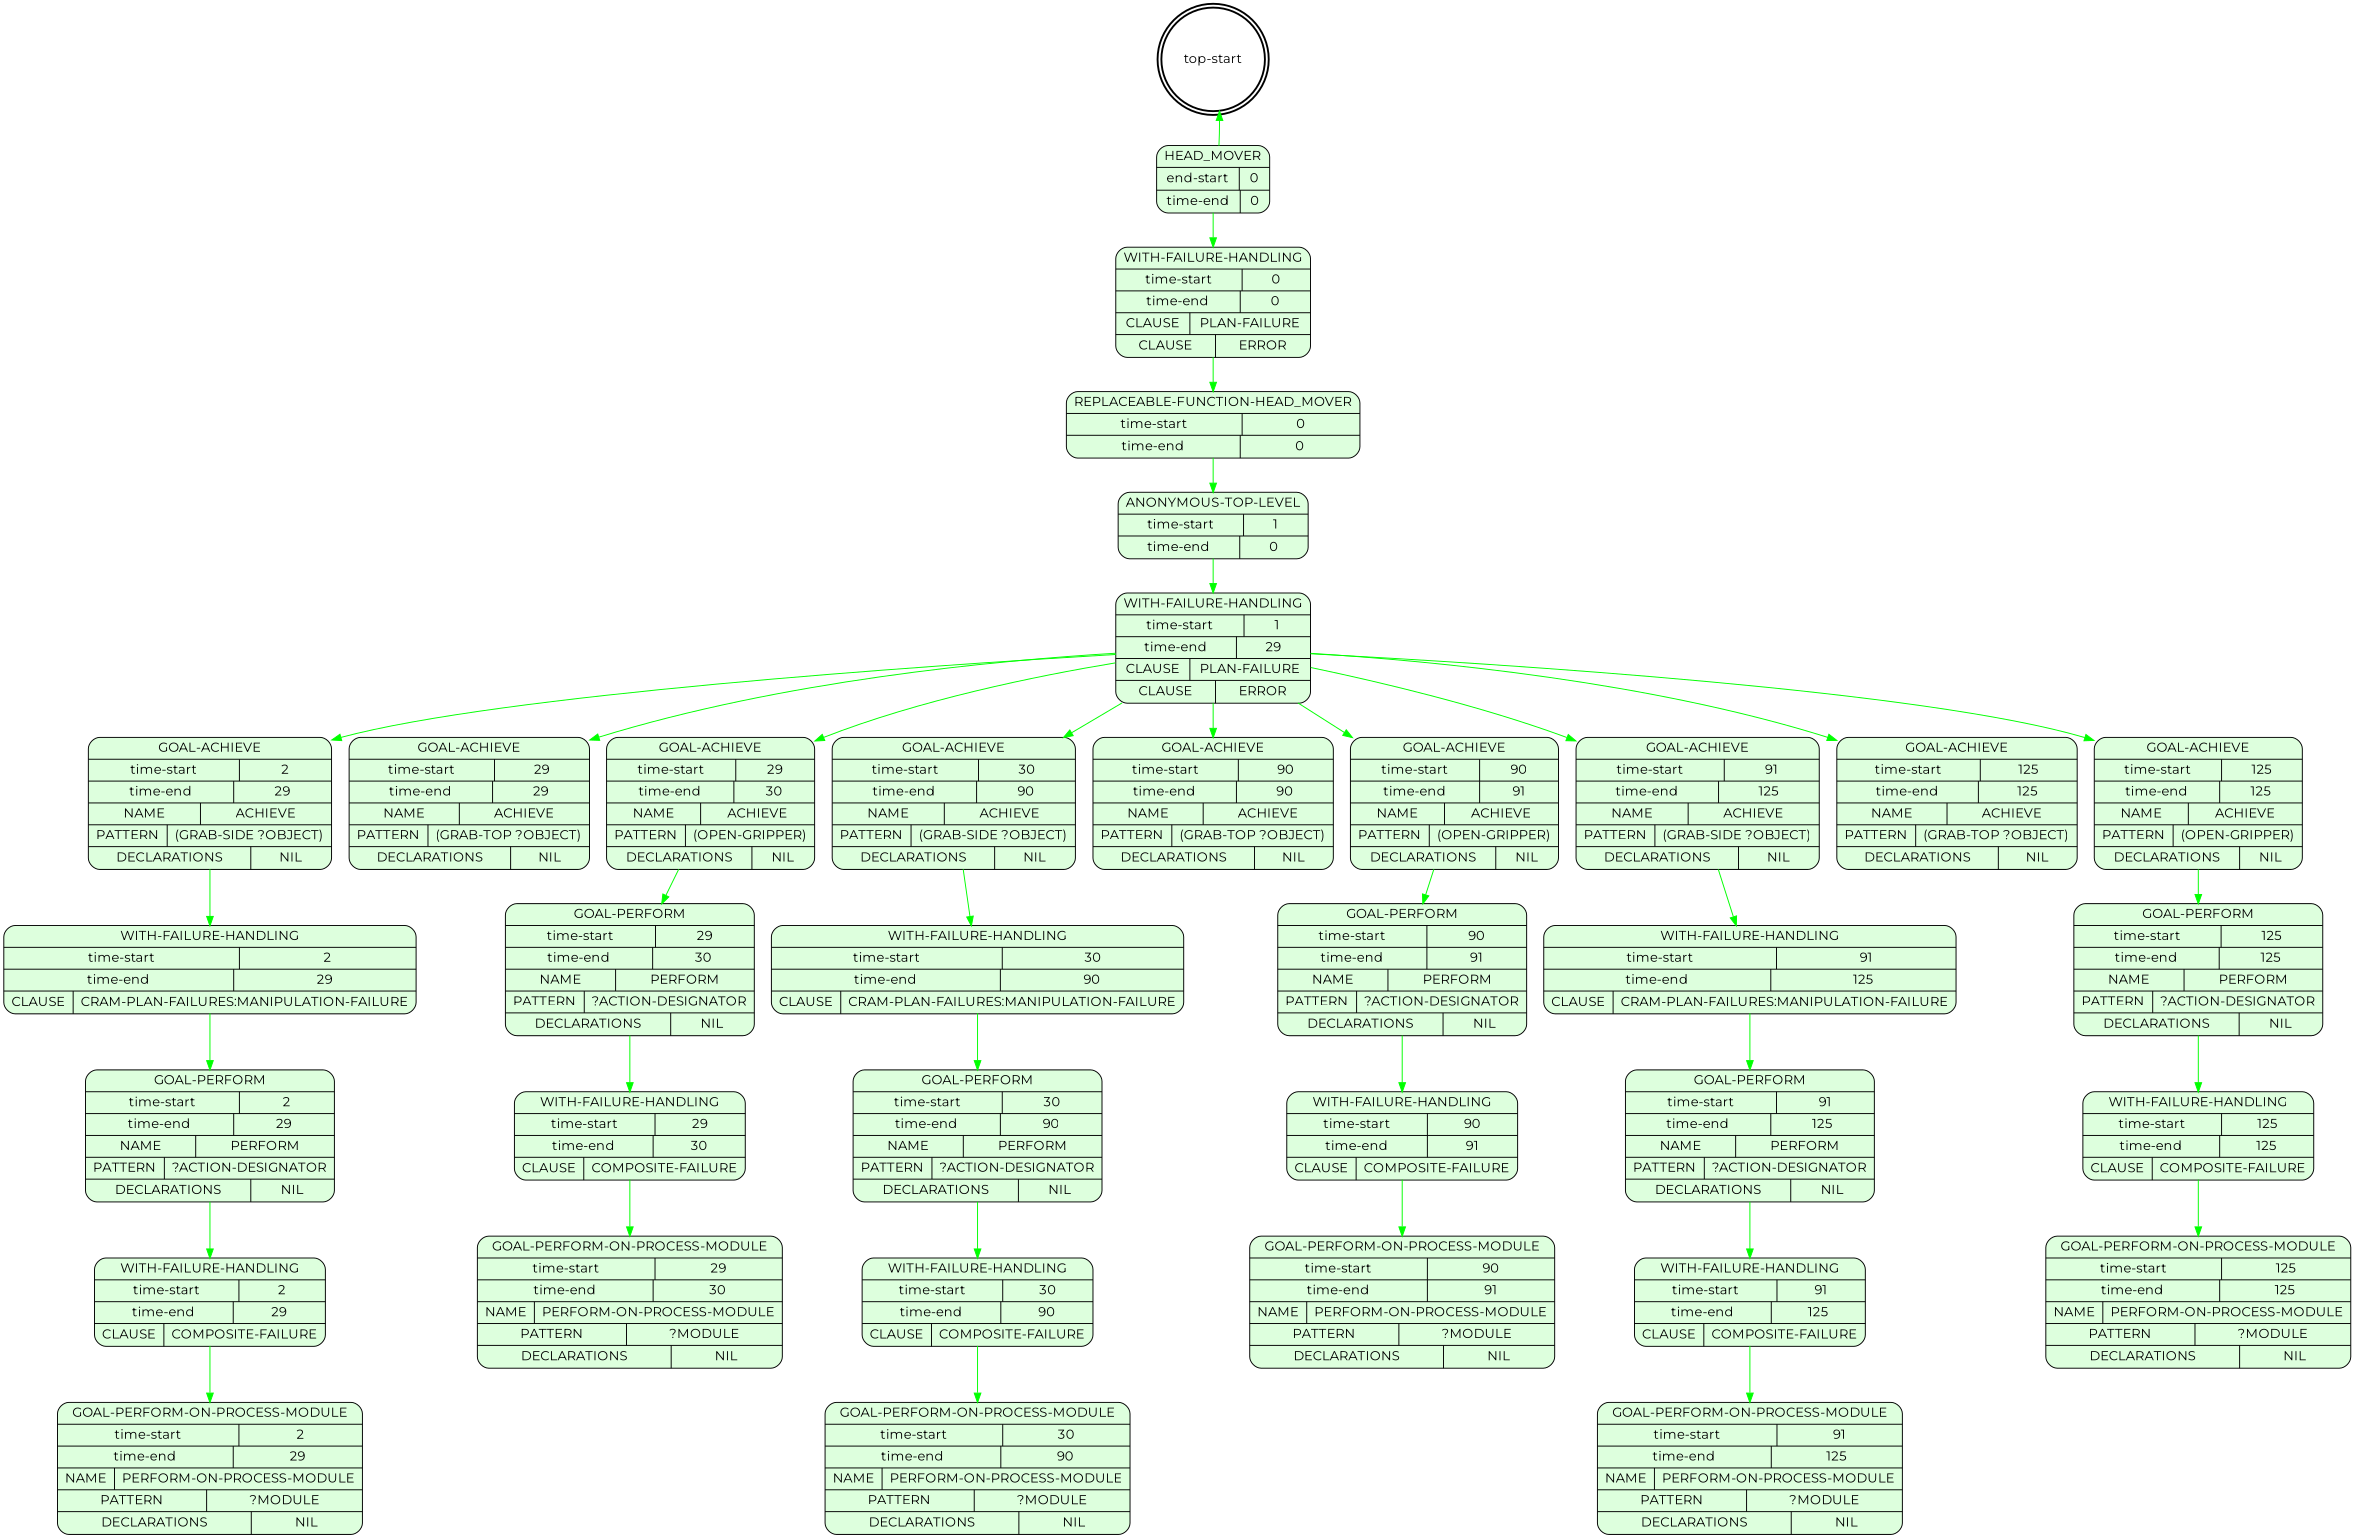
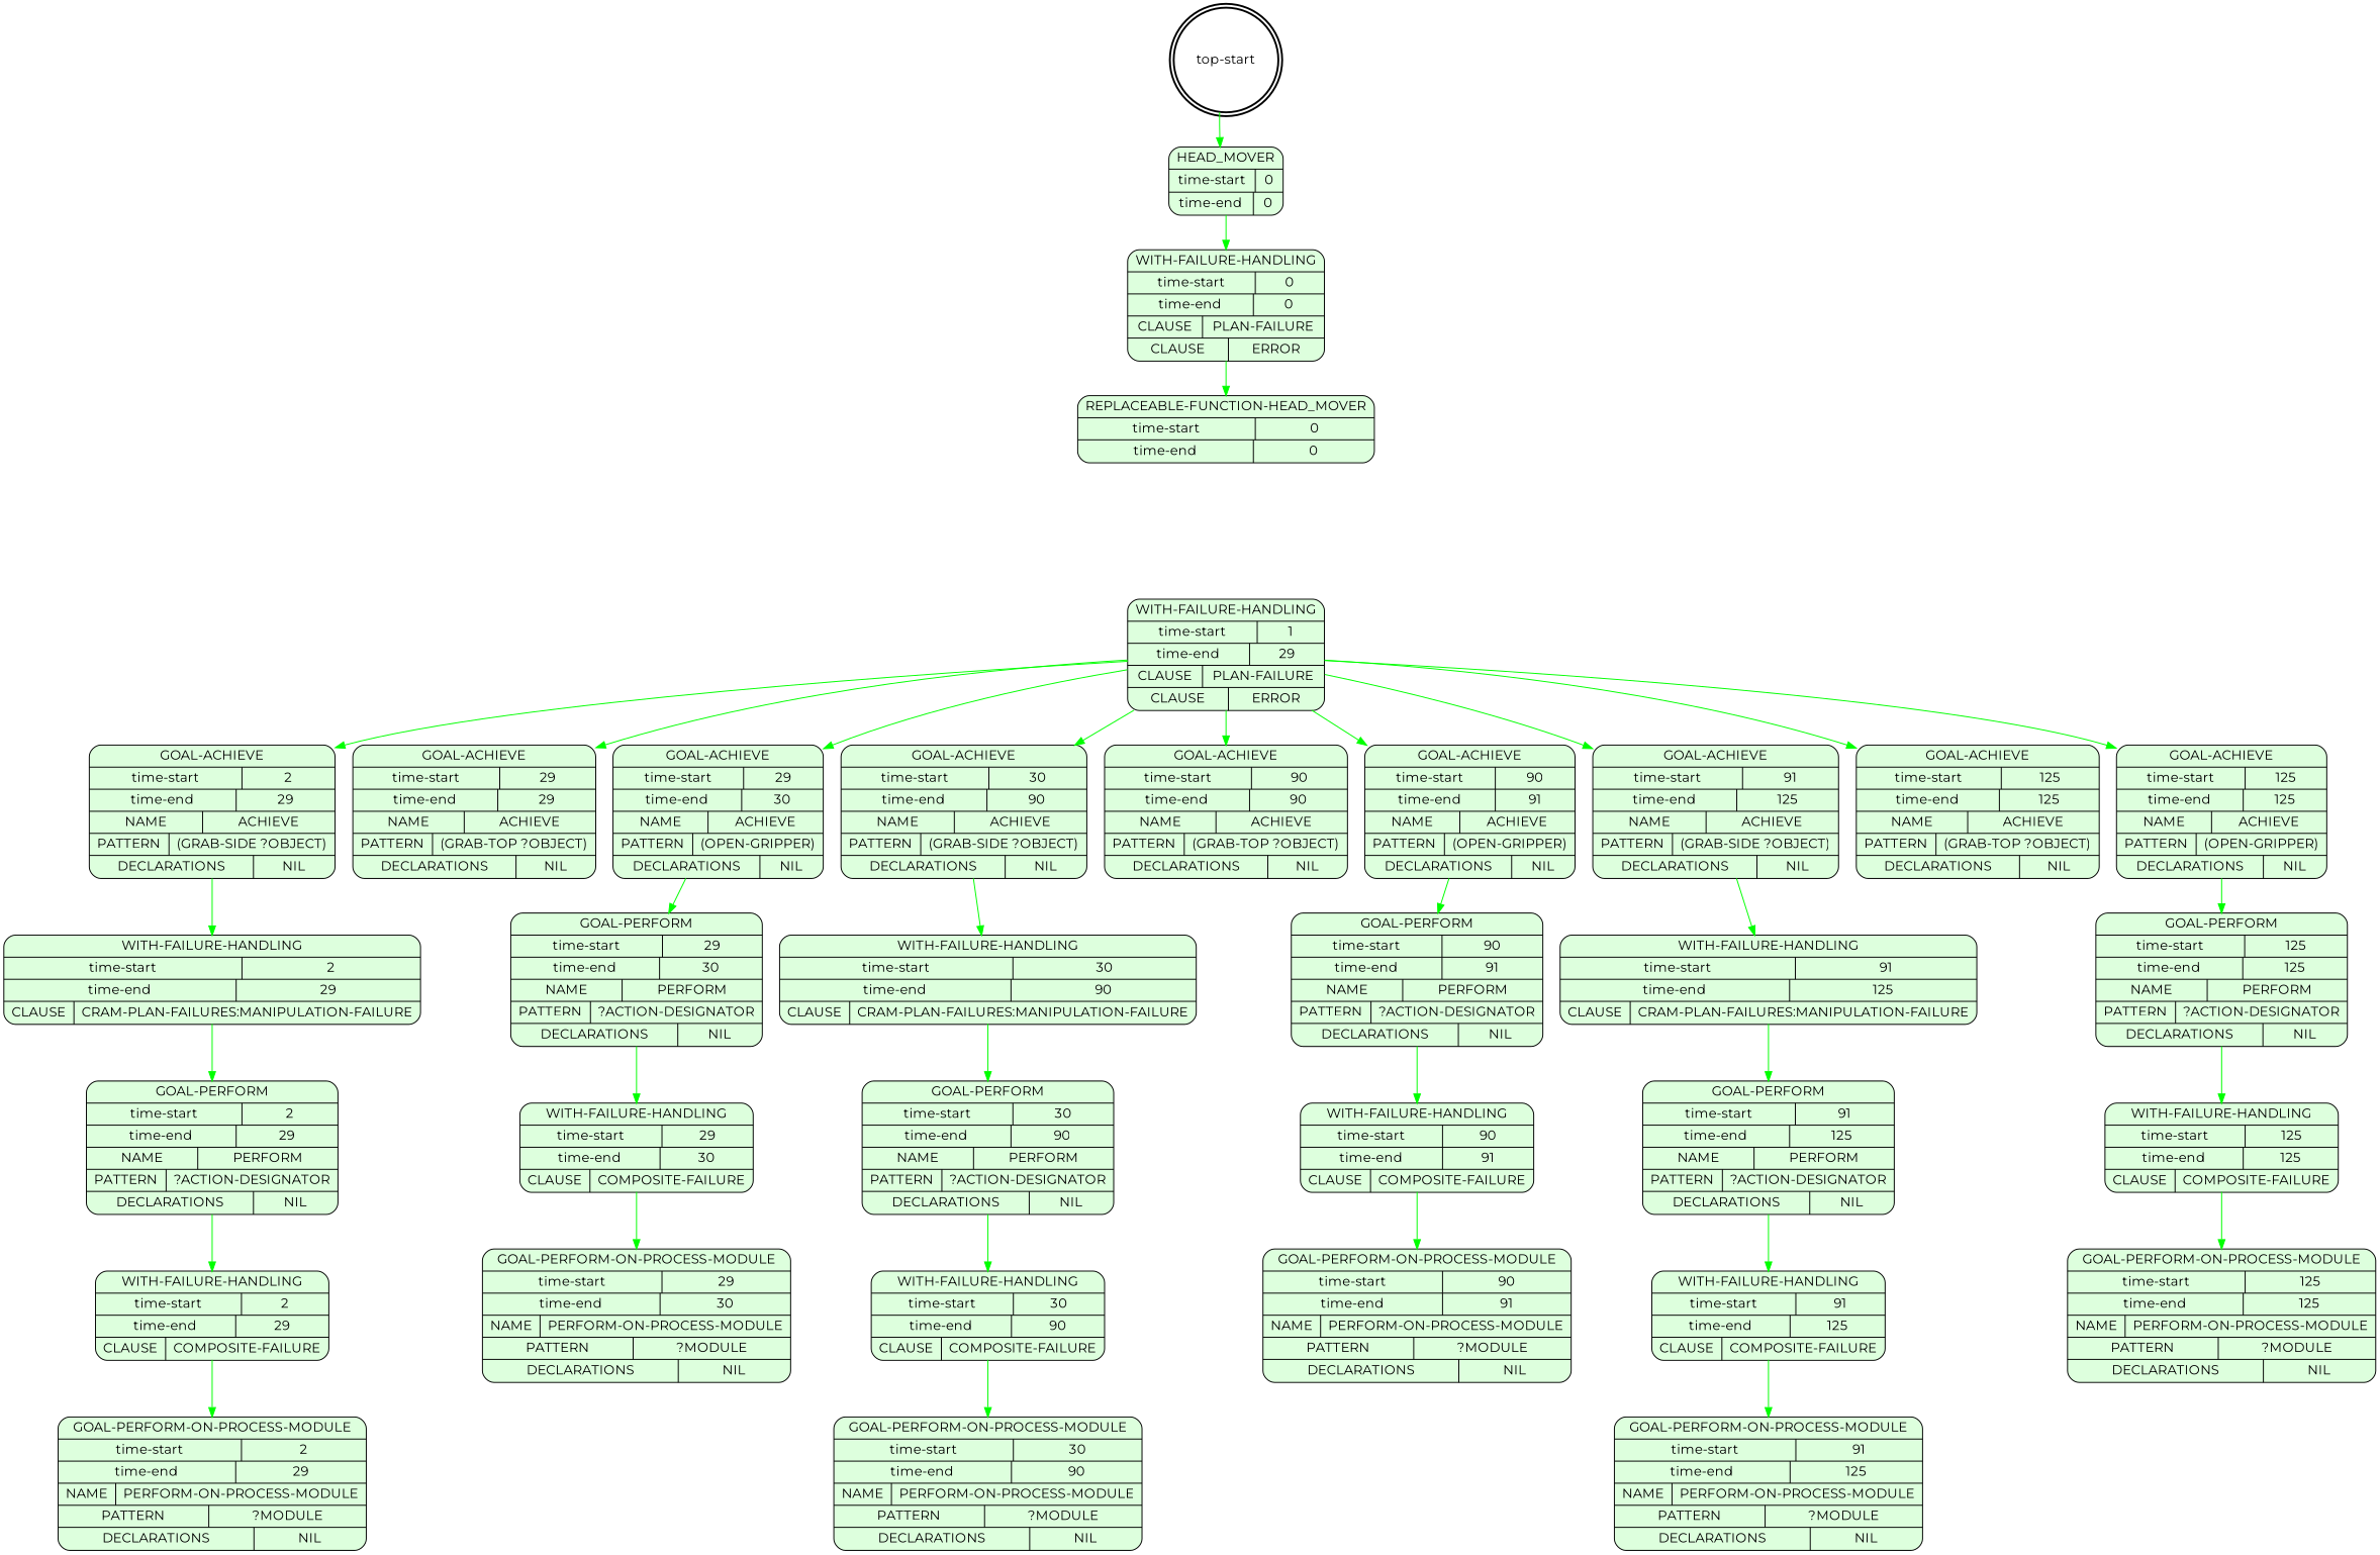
  digraph {
    fontname=Montserrat
    node [fontname=Montserrat shape=Mrecord style=filled fillcolor="#ddffdd"]
    edge [color=green fontname=Montserrat]
    n1 [label="top-start" shape=doublecircle style=bold fillcolor=""]
-   n2 [label="{HEAD_MOVER|{end-start | 0}|{time-end | 0}}"]
+   n2 [label="{HEAD_MOVER|{time-start | 0}|{time-end | 0}}"]
    n3 [label="{WITH-FAILURE-HANDLING|{time-start | 0}|{time-end | 0}|{CLAUSE | PLAN-FAILURE}|{CLAUSE | ERROR}}"]
    n4 [label="{REPLACEABLE-FUNCTION-HEAD_MOVER|{time-start | 0}|{time-end | 0}}"]
-   n5 [label="{ANONYMOUS-TOP-LEVEL|{time-start | 1}|{time-end | 0}}"]
    n6 [label="{WITH-FAILURE-HANDLING|{time-start | 1}|{time-end | 29}|{CLAUSE | PLAN-FAILURE}|{CLAUSE | ERROR}}"]
    n7 [label="{GOAL-ACHIEVE|{time-start | 2}|{time-end | 29}|{NAME | ACHIEVE}|{PATTERN | (GRAB-SIDE ?OBJECT)}|{DECLARATIONS | NIL}}"]
    n8 [label="{GOAL-ACHIEVE|{time-start | 29}|{time-end | 29}|{NAME | ACHIEVE}|{PATTERN | (GRAB-TOP ?OBJECT)}|{DECLARATIONS | NIL}}"]
    n9 [label="{GOAL-ACHIEVE|{time-start | 29}|{time-end | 30}|{NAME | ACHIEVE}|{PATTERN | (OPEN-GRIPPER)}|{DECLARATIONS | NIL}}"]
    n10 [label="{GOAL-ACHIEVE|{time-start | 30}|{time-end | 90}|{NAME | ACHIEVE}|{PATTERN | (GRAB-SIDE ?OBJECT)}|{DECLARATIONS | NIL}}"]
    n11 [label="{GOAL-ACHIEVE|{time-start | 90}|{time-end | 90}|{NAME | ACHIEVE}|{PATTERN | (GRAB-TOP ?OBJECT)}|{DECLARATIONS | NIL}}"]
    n12 [label="{GOAL-ACHIEVE|{time-start | 90}|{time-end | 91}|{NAME | ACHIEVE}|{PATTERN | (OPEN-GRIPPER)}|{DECLARATIONS | NIL}}"]
    n13 [label="{GOAL-ACHIEVE|{time-start | 91}|{time-end | 125}|{NAME | ACHIEVE}|{PATTERN | (GRAB-SIDE ?OBJECT)}|{DECLARATIONS | NIL}}"]
    n14 [label="{GOAL-ACHIEVE|{time-start | 125}|{time-end | 125}|{NAME | ACHIEVE}|{PATTERN | (GRAB-TOP ?OBJECT)}|{DECLARATIONS | NIL}}"]
    n15 [label="{GOAL-ACHIEVE|{time-start | 125}|{time-end | 125}|{NAME | ACHIEVE}|{PATTERN | (OPEN-GRIPPER)}|{DECLARATIONS | NIL}}"]
    n16 [label="{WITH-FAILURE-HANDLING|{time-start | 2}|{time-end | 29}|{CLAUSE | CRAM-PLAN-FAILURES:MANIPULATION-FAILURE}}"]
    n17 [label="{GOAL-PERFORM|{time-start | 29}|{time-end | 30}|{NAME | PERFORM}|{PATTERN | ?ACTION-DESIGNATOR}|{DECLARATIONS | NIL}}"]
    n18 [label="{WITH-FAILURE-HANDLING|{time-start | 30}|{time-end | 90}|{CLAUSE | CRAM-PLAN-FAILURES:MANIPULATION-FAILURE}}"]
    n19 [label="{GOAL-PERFORM|{time-start | 90}|{time-end | 91}|{NAME | PERFORM}|{PATTERN | ?ACTION-DESIGNATOR}|{DECLARATIONS | NIL}}"]
    n20 [label="{WITH-FAILURE-HANDLING|{time-start | 91}|{time-end | 125}|{CLAUSE | CRAM-PLAN-FAILURES:MANIPULATION-FAILURE}}"]
    n21 [label="{GOAL-PERFORM|{time-start | 125}|{time-end | 125}|{NAME | PERFORM}|{PATTERN | ?ACTION-DESIGNATOR}|{DECLARATIONS | NIL}}"]
    n22 [label="{GOAL-PERFORM|{time-start | 2}|{time-end | 29}|{NAME | PERFORM}|{PATTERN | ?ACTION-DESIGNATOR}|{DECLARATIONS | NIL}}"]
    n23 [label="{WITH-FAILURE-HANDLING|{time-start | 2}|{time-end | 29}|{CLAUSE | COMPOSITE-FAILURE}}"]
    n24 [label="{GOAL-PERFORM-ON-PROCESS-MODULE|{time-start | 2}|{time-end | 29}|{NAME | PERFORM-ON-PROCESS-MODULE}|{PATTERN | ?MODULE}|{DECLARATIONS | NIL}}"]
    n25 [label="{WITH-FAILURE-HANDLING|{time-start | 29}|{time-end | 30}|{CLAUSE | COMPOSITE-FAILURE}}"]
    n26 [label="{GOAL-PERFORM-ON-PROCESS-MODULE|{time-start | 29}|{time-end | 30}|{NAME | PERFORM-ON-PROCESS-MODULE}|{PATTERN | ?MODULE}|{DECLARATIONS | NIL}}"]
    n27 [label="{GOAL-PERFORM|{time-start | 30}|{time-end | 90}|{NAME | PERFORM}|{PATTERN | ?ACTION-DESIGNATOR}|{DECLARATIONS | NIL}}"]
    n28 [label="{WITH-FAILURE-HANDLING|{time-start | 30}|{time-end | 90}|{CLAUSE | COMPOSITE-FAILURE}}"]
    n29 [label="{GOAL-PERFORM-ON-PROCESS-MODULE|{time-start | 30}|{time-end | 90}|{NAME | PERFORM-ON-PROCESS-MODULE}|{PATTERN | ?MODULE}|{DECLARATIONS | NIL}}"]
    n30 [label="{WITH-FAILURE-HANDLING|{time-start | 90}|{time-end | 91}|{CLAUSE | COMPOSITE-FAILURE}}"]
    n31 [label="{GOAL-PERFORM-ON-PROCESS-MODULE|{time-start | 90}|{time-end | 91}|{NAME | PERFORM-ON-PROCESS-MODULE}|{PATTERN | ?MODULE}|{DECLARATIONS | NIL}}"]
    n32 [label="{GOAL-PERFORM|{time-start | 91}|{time-end | 125}|{NAME | PERFORM}|{PATTERN | ?ACTION-DESIGNATOR}|{DECLARATIONS | NIL}}"]
    n33 [label="{WITH-FAILURE-HANDLING|{time-start | 91}|{time-end | 125}|{CLAUSE | COMPOSITE-FAILURE}}"]
    n34 [label="{GOAL-PERFORM-ON-PROCESS-MODULE|{time-start | 91}|{time-end | 125}|{NAME | PERFORM-ON-PROCESS-MODULE}|{PATTERN | ?MODULE}|{DECLARATIONS | NIL}}"]
    n35 [label="{WITH-FAILURE-HANDLING|{time-start | 125}|{time-end | 125}|{CLAUSE | COMPOSITE-FAILURE}}"]
    n36 [label="{GOAL-PERFORM-ON-PROCESS-MODULE|{time-start | 125}|{time-end | 125}|{NAME | PERFORM-ON-PROCESS-MODULE}|{PATTERN | ?MODULE}|{DECLARATIONS | NIL}}"]
-   n2 -> n1
+   n1 -> n2
    n2 -> n3
    n3 -> n4
-   n4 -> n5
-   n5 -> n6
    n6 -> n7
    n6 -> n8
    n6 -> n9
    n6 -> n10
    n6 -> n11
    n6 -> n12
    n6 -> n13
    n6 -> n14
    n6 -> n15
    n7 -> n16
    n9 -> n17
    n10 -> n18
    n12 -> n19
    n13 -> n20
    n15 -> n21
    n16 -> n22
    n17 -> n25
    n18 -> n27
    n19 -> n30
    n20 -> n32
    n21 -> n35
    n22 -> n23
    n23 -> n24
    n25 -> n26
    n27 -> n28
    n28 -> n29
    n30 -> n31
    n32 -> n33
    n33 -> n34
    n35 -> n36
  }
